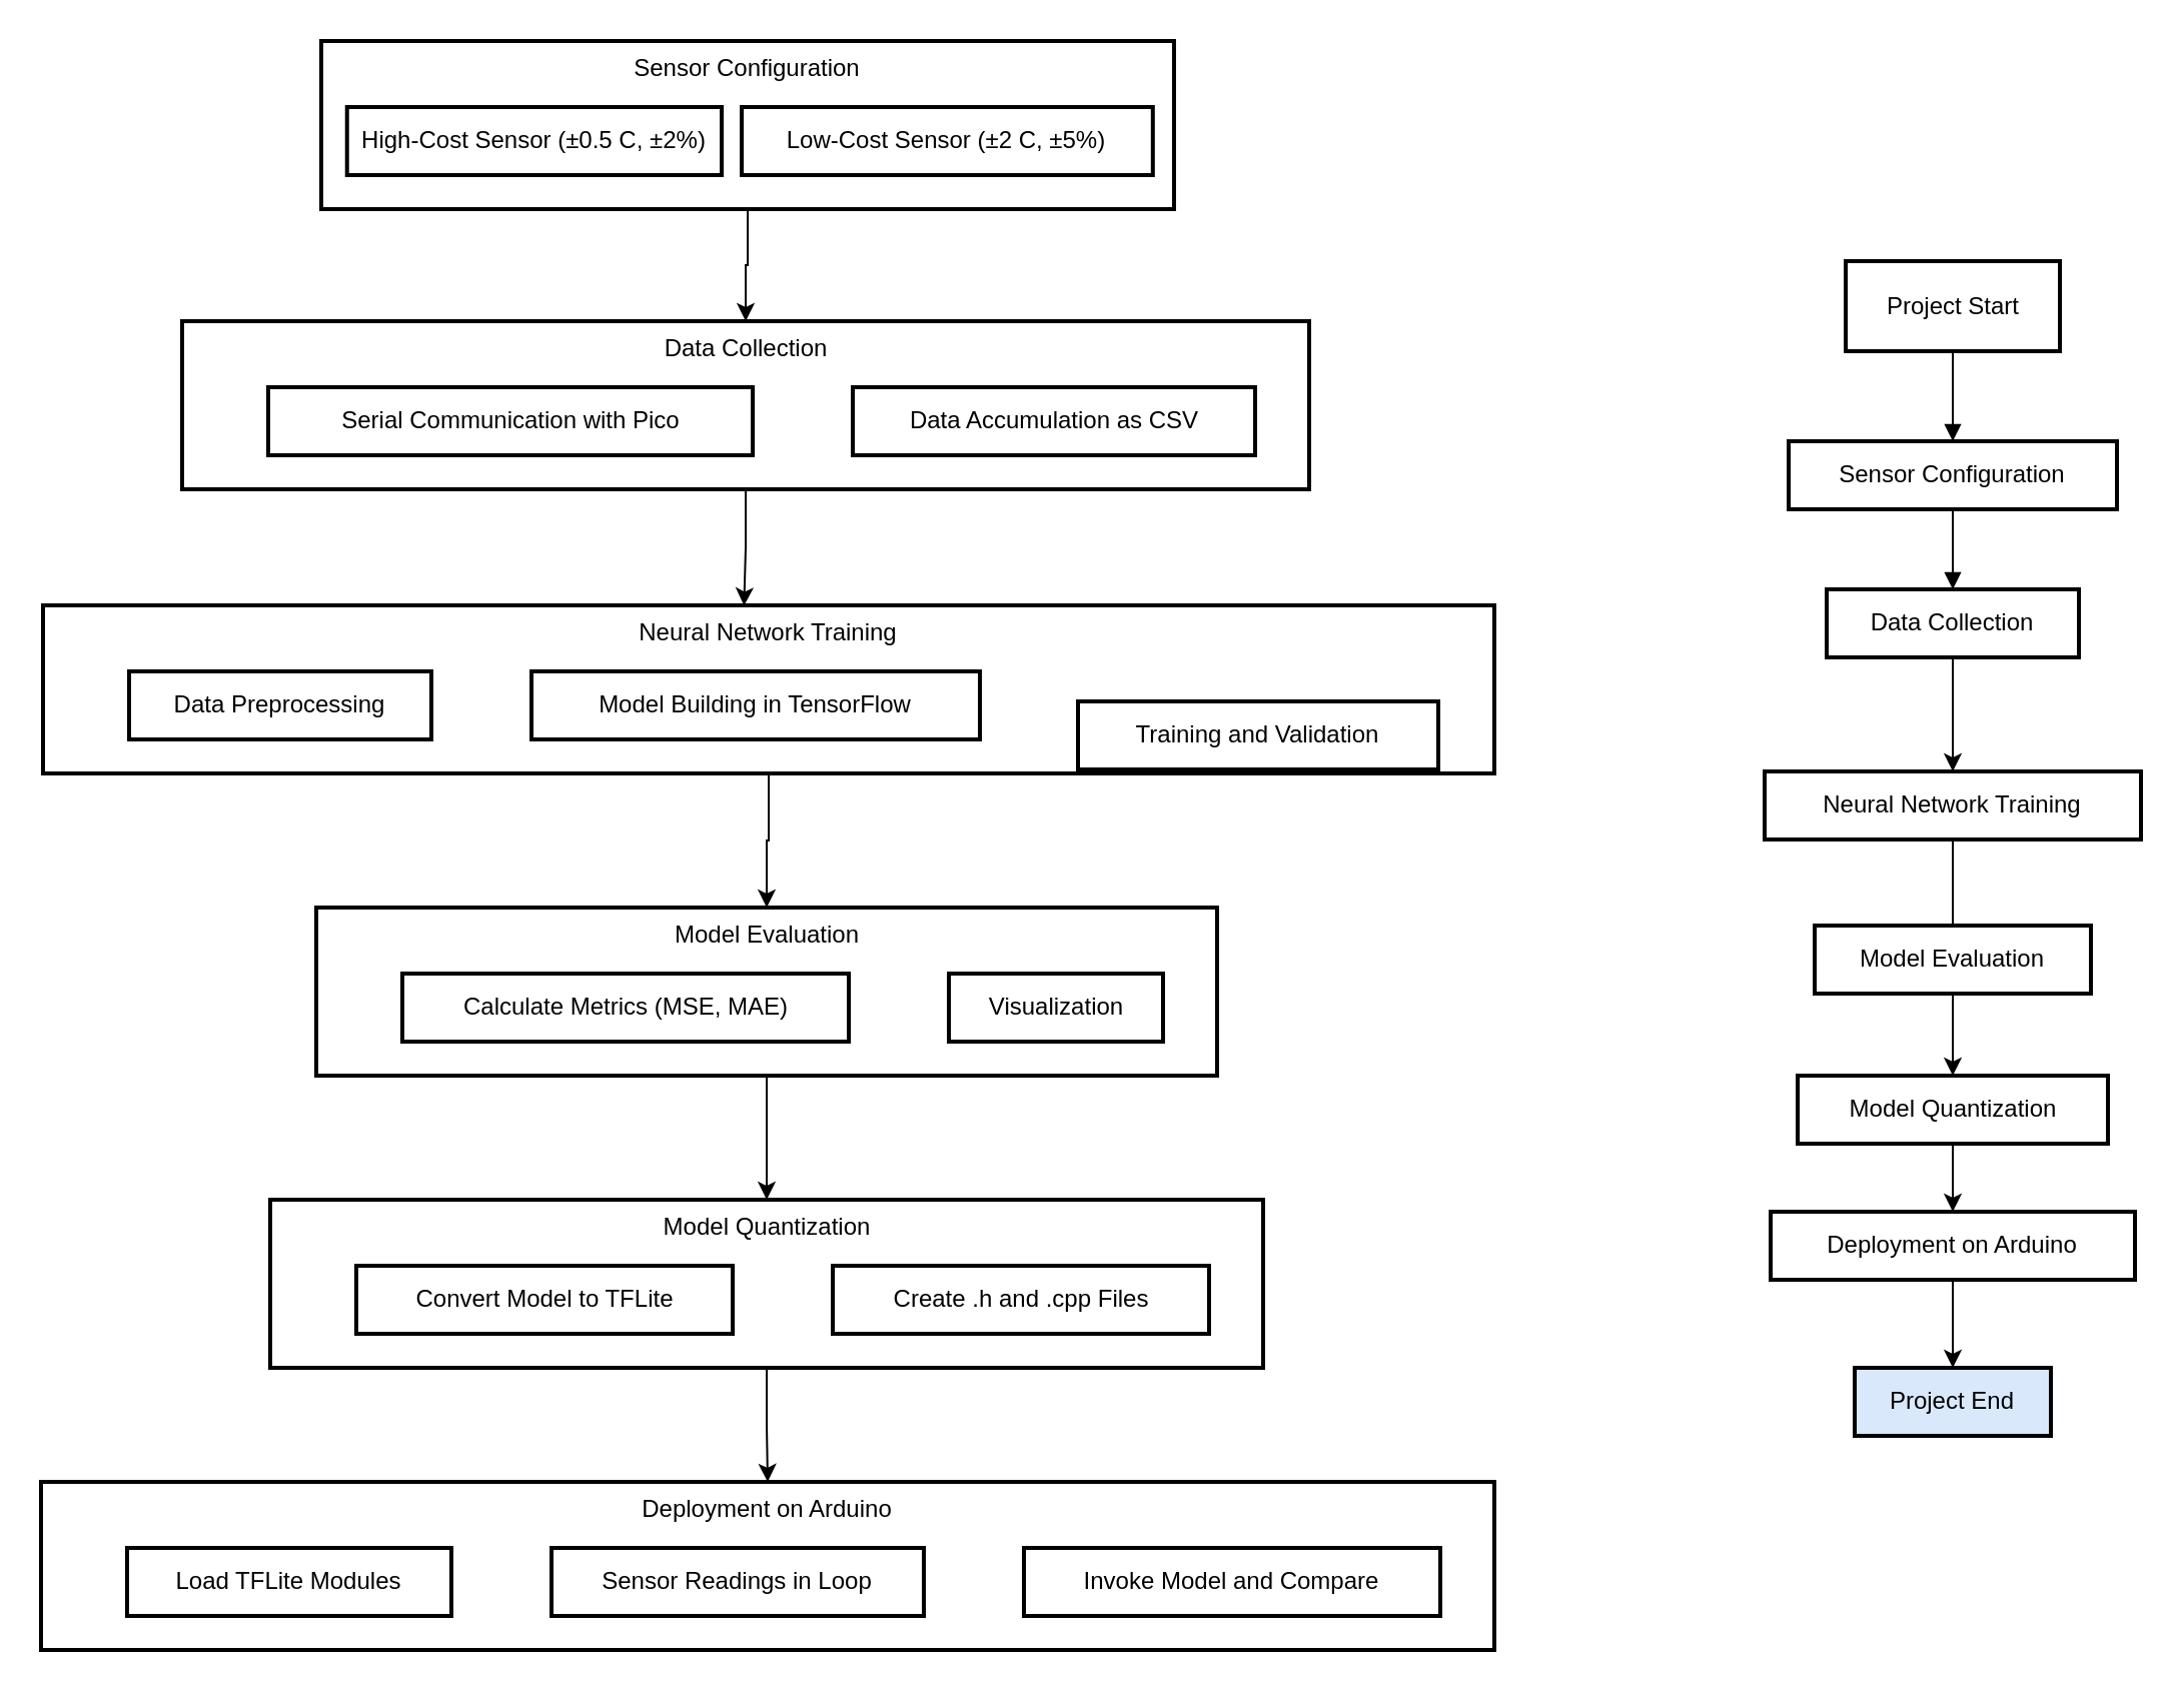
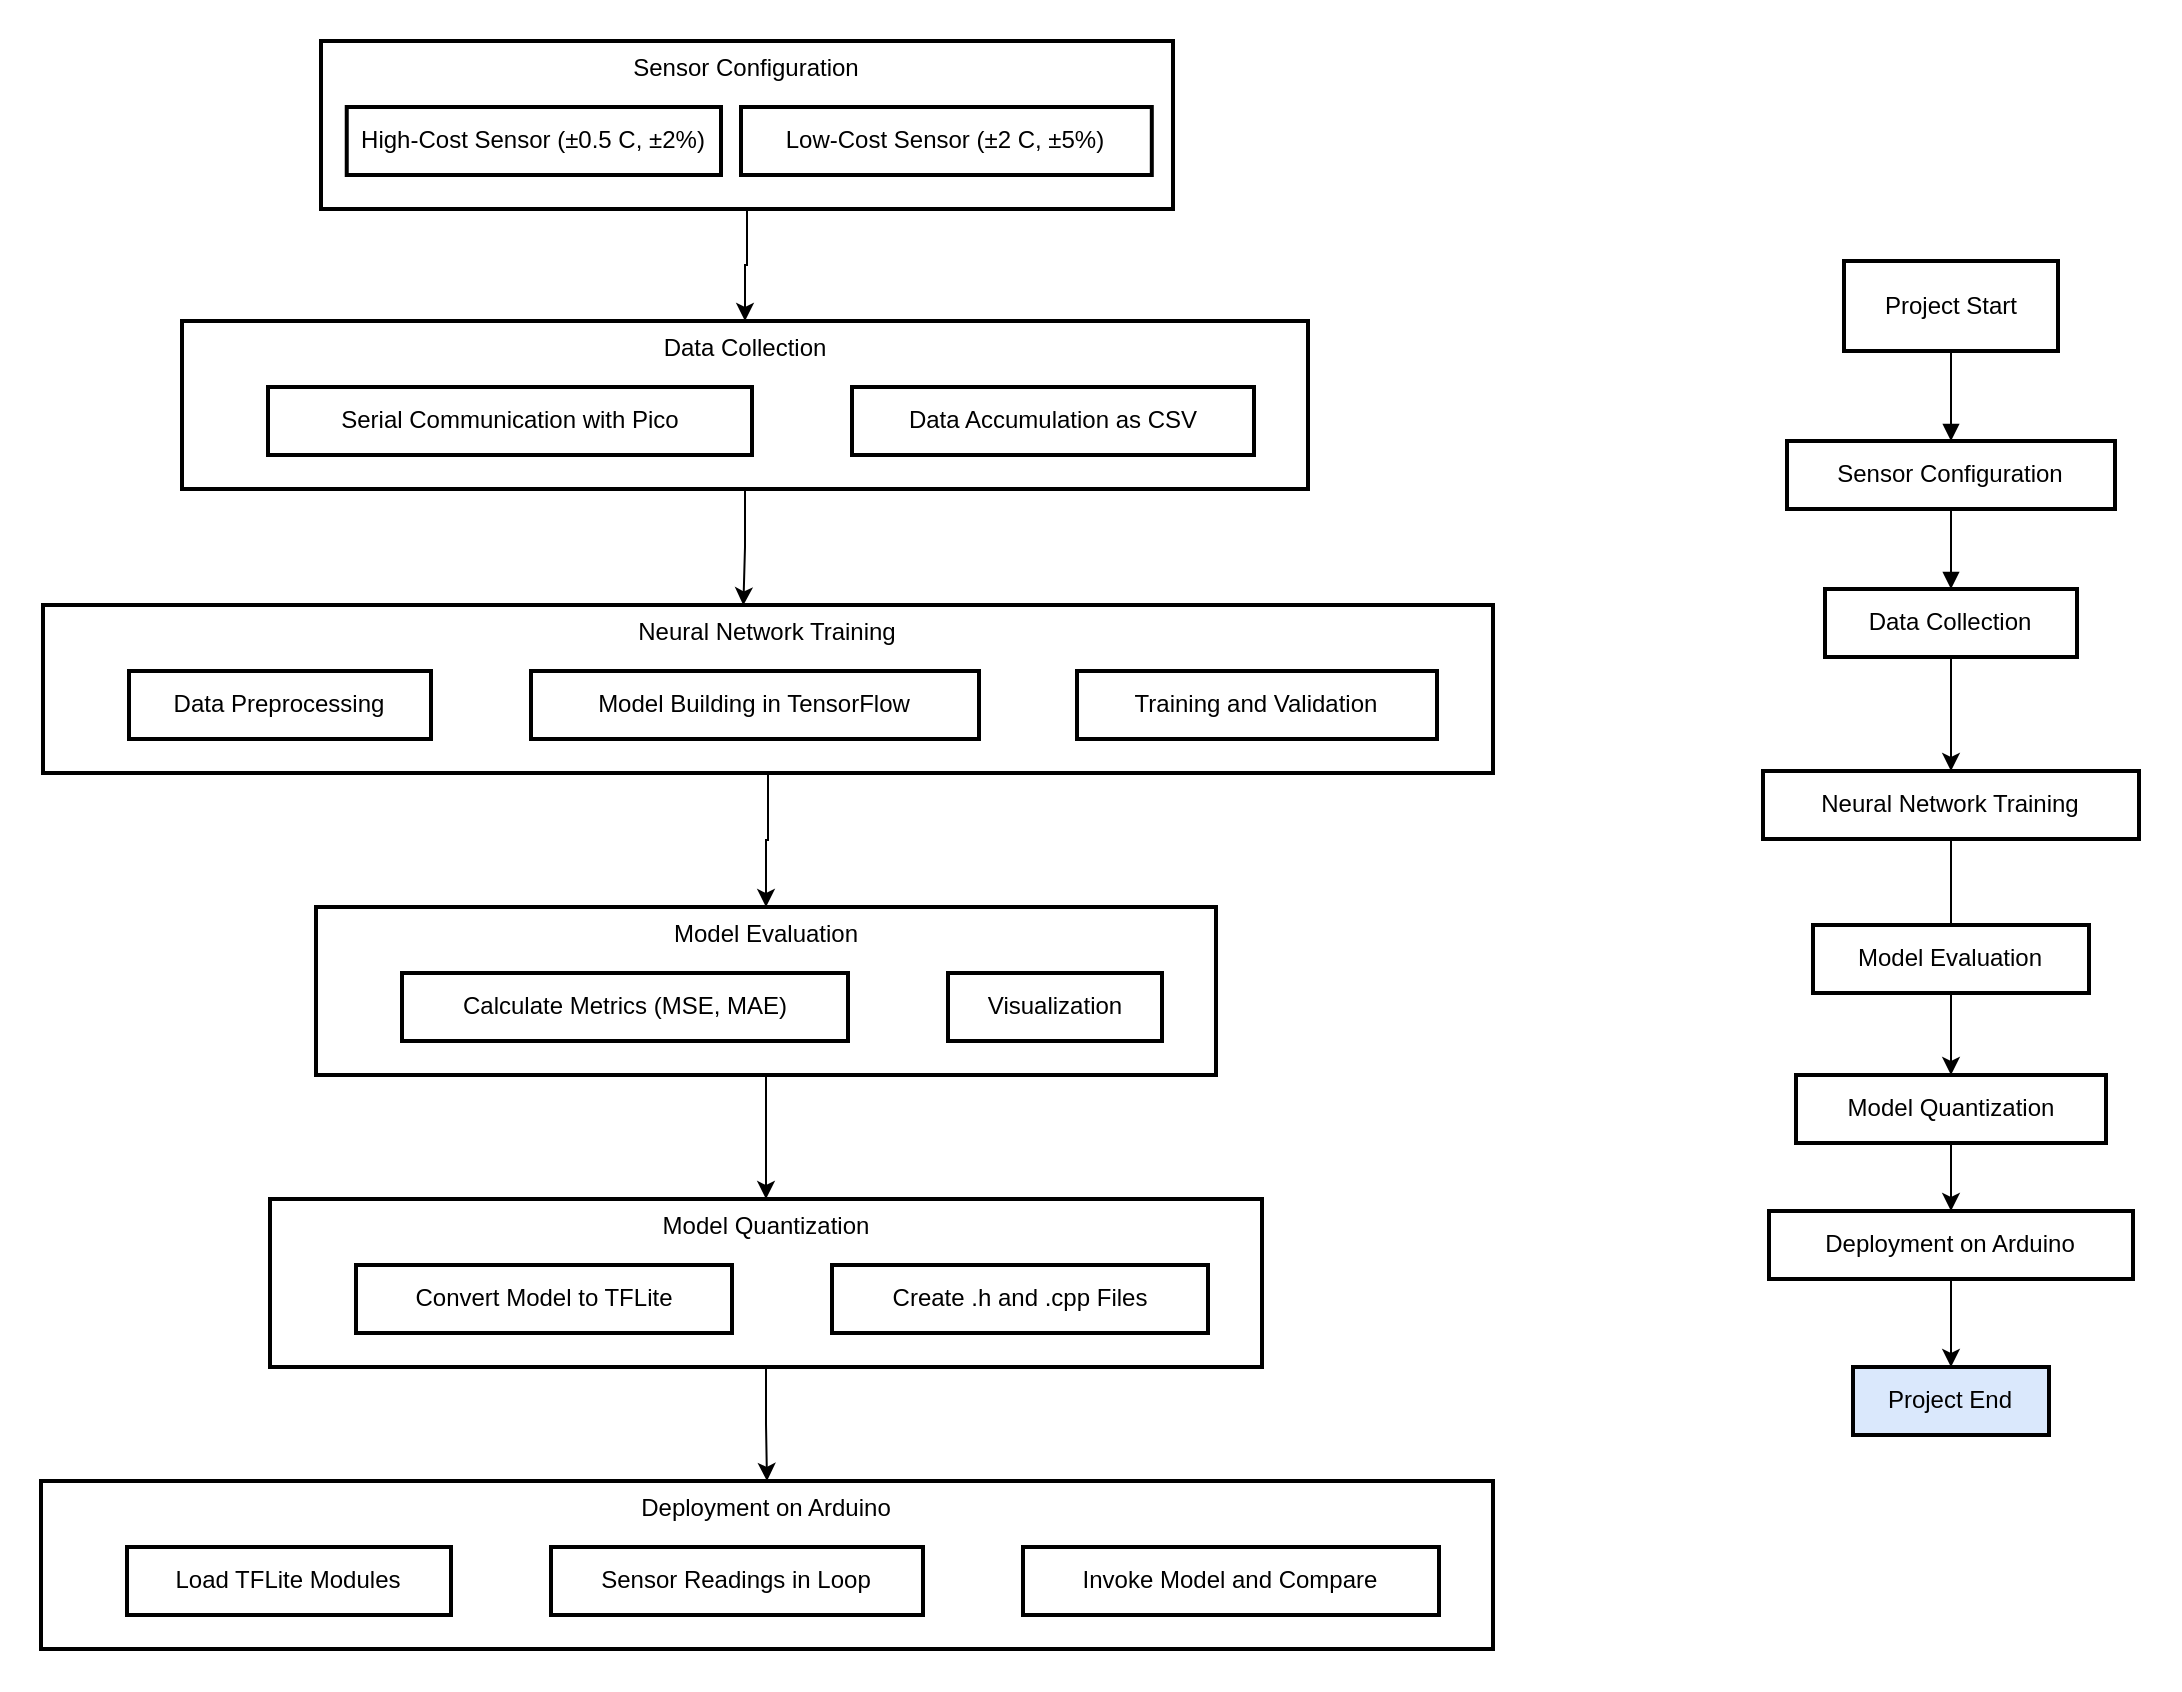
  <mxCell id="0" />
  <mxCell id="1" parent="0" />
  <mxCell id="2" value="Deployment on Arduino" style="whiteSpace=wrap;strokeWidth=2;verticalAlign=top;" vertex="1" parent="1"><mxGeometry x="20" y="740" width="726" height="84" as="geometry" /></mxCell>
  <mxCell id="3" value="Load TFLite Modules" style="whiteSpace=wrap;strokeWidth=2;" vertex="1" parent="2"><mxGeometry x="43" y="33" width="162" height="34" as="geometry" /></mxCell>
  <mxCell id="4" value="Sensor Readings in Loop" style="whiteSpace=wrap;strokeWidth=2;" vertex="1" parent="2"><mxGeometry x="255" y="33" width="186" height="34" as="geometry" /></mxCell>
  <mxCell id="5" value="Invoke Model and Compare" style="whiteSpace=wrap;strokeWidth=2;" vertex="1" parent="2"><mxGeometry x="491" y="33" width="208" height="34" as="geometry" /></mxCell>
  <mxCell id="6" value="" style="edgeStyle=orthogonalEdgeStyle;rounded=0;orthogonalLoop=1;jettySize=auto;html=1;entryX=0.5;entryY=0;entryDx=0;entryDy=0;" edge="1" parent="1" source="7" target="2"><mxGeometry relative="1" as="geometry" /></mxCell>
  <mxCell id="7" value="Model Quantization" style="whiteSpace=wrap;strokeWidth=2;verticalAlign=top;" vertex="1" parent="1"><mxGeometry x="134.5" y="599" width="496" height="84" as="geometry" /></mxCell>
  <mxCell id="8" value="Convert Model to TFLite" style="whiteSpace=wrap;strokeWidth=2;" vertex="1" parent="7"><mxGeometry x="43" y="33" width="188" height="34" as="geometry" /></mxCell>
  <mxCell id="9" value="Create .h and .cpp Files" style="whiteSpace=wrap;strokeWidth=2;" vertex="1" parent="7"><mxGeometry x="281" y="33" width="188" height="34" as="geometry" /></mxCell>
  <mxCell id="10" value="" style="edgeStyle=orthogonalEdgeStyle;rounded=0;orthogonalLoop=1;jettySize=auto;html=1;entryX=0.5;entryY=0;entryDx=0;entryDy=0;" edge="1" parent="1" source="11" target="7"><mxGeometry relative="1" as="geometry" /></mxCell>
  <mxCell id="11" value="Model Evaluation" style="whiteSpace=wrap;strokeWidth=2;verticalAlign=top;" vertex="1" parent="1"><mxGeometry x="157.5" y="453" width="450" height="84" as="geometry" /></mxCell>
  <mxCell id="12" value="Calculate Metrics (MSE, MAE)" style="whiteSpace=wrap;strokeWidth=2;" vertex="1" parent="11"><mxGeometry x="43" y="33" width="223" height="34" as="geometry" /></mxCell>
  <mxCell id="13" value="Visualization" style="whiteSpace=wrap;strokeWidth=2;" vertex="1" parent="11"><mxGeometry x="316" y="33" width="107" height="34" as="geometry" /></mxCell>
  <mxCell id="14" value="" style="edgeStyle=orthogonalEdgeStyle;rounded=0;orthogonalLoop=1;jettySize=auto;html=1;entryX=0.5;entryY=0;entryDx=0;entryDy=0;" edge="1" parent="1" source="15" target="11"><mxGeometry relative="1" as="geometry" /></mxCell>
  <mxCell id="15" value="Neural Network Training" style="whiteSpace=wrap;strokeWidth=2;verticalAlign=top;" vertex="1" parent="1"><mxGeometry x="21" y="302" width="725" height="84" as="geometry" /></mxCell>
  <mxCell id="16" value="Data Preprocessing" style="whiteSpace=wrap;strokeWidth=2;" vertex="1" parent="15"><mxGeometry x="43" y="33" width="151" height="34" as="geometry" /></mxCell>
  <mxCell id="17" value="Model Building in TensorFlow" style="whiteSpace=wrap;strokeWidth=2;" vertex="1" parent="15"><mxGeometry x="244" y="33" width="224" height="34" as="geometry" /></mxCell>
- <mxCell id="18" value="Training and Validation" style="whiteSpace=wrap;strokeWidth=2;" vertex="1" parent="15"><mxGeometry x="517" y="48" width="180" height="34" as="geometry" /></mxCell>
+ <mxCell id="18" value="Training and Validation" style="whiteSpace=wrap;strokeWidth=2;" vertex="1" parent="15"><mxGeometry x="517" y="33" width="180" height="34" as="geometry" /></mxCell>
  <mxCell id="19" value="" style="edgeStyle=orthogonalEdgeStyle;rounded=0;orthogonalLoop=1;jettySize=auto;html=1;entryX=0.483;entryY=0.002;entryDx=0;entryDy=0;entryPerimeter=0;" edge="1" parent="1" source="20" target="15"><mxGeometry relative="1" as="geometry" /></mxCell>
  <mxCell id="20" value="Data Collection" style="whiteSpace=wrap;strokeWidth=2;verticalAlign=top;" vertex="1" parent="1"><mxGeometry x="90.5" y="160" width="563" height="84" as="geometry" /></mxCell>
  <mxCell id="21" value="Serial Communication with Pico" style="whiteSpace=wrap;strokeWidth=2;" vertex="1" parent="20"><mxGeometry x="43" y="33" width="242" height="34" as="geometry" /></mxCell>
  <mxCell id="22" value="Data Accumulation as CSV" style="whiteSpace=wrap;strokeWidth=2;" vertex="1" parent="20"><mxGeometry x="335" y="33" width="201" height="34" as="geometry" /></mxCell>
  <mxCell id="23" style="edgeStyle=orthogonalEdgeStyle;rounded=0;orthogonalLoop=1;jettySize=auto;html=1;exitX=0.5;exitY=1;exitDx=0;exitDy=0;entryX=0.5;entryY=0;entryDx=0;entryDy=0;" edge="1" parent="1" source="24" target="20"><mxGeometry relative="1" as="geometry" /></mxCell>
  <mxCell id="24" value="Sensor Configuration" style="whiteSpace=wrap;strokeWidth=2;verticalAlign=top;" vertex="1" parent="1"><mxGeometry x="160" y="20" width="426" height="84" as="geometry" /></mxCell>
  <mxCell id="25" style="edgeStyle=orthogonalEdgeStyle;rounded=0;orthogonalLoop=1;jettySize=auto;html=1;exitX=1;exitY=0.5;exitDx=0;exitDy=0;" edge="1" parent="24" source="26"><mxGeometry relative="1" as="geometry"><mxPoint x="190" y="50.471" as="targetPoint" /></mxGeometry></mxCell>
  <mxCell id="26" value="High-Cost Sensor (±0.5 C, ±2%)" style="whiteSpace=wrap;strokeWidth=2;" vertex="1" parent="24"><mxGeometry x="12.87" y="33" width="187.13" height="34" as="geometry" /></mxCell>
  <mxCell id="27" value="Low-Cost Sensor (±2 C, ±5%)" style="whiteSpace=wrap;strokeWidth=2;" vertex="1" parent="24"><mxGeometry x="210" y="33" width="205.4" height="34" as="geometry" /></mxCell>
  <mxCell id="28" value="Project Start" style="whiteSpace=wrap;strokeWidth=2;" vertex="1" parent="1"><mxGeometry x="921.5" y="130" width="107" height="45" as="geometry" /></mxCell>
  <mxCell id="29" value="Sensor Configuration" style="whiteSpace=wrap;strokeWidth=2;" vertex="1" parent="1"><mxGeometry x="893" y="220" width="164" height="34" as="geometry" /></mxCell>
  <mxCell id="30" value="" style="edgeStyle=orthogonalEdgeStyle;rounded=0;orthogonalLoop=1;jettySize=auto;html=1;" edge="1" parent="1" source="31" target="33"><mxGeometry relative="1" as="geometry" /></mxCell>
  <mxCell id="31" value="Data Collection" style="whiteSpace=wrap;strokeWidth=2;" vertex="1" parent="1"><mxGeometry x="912" y="294" width="126" height="34" as="geometry" /></mxCell>
  <mxCell id="32" value="" style="edgeStyle=orthogonalEdgeStyle;rounded=0;orthogonalLoop=1;jettySize=auto;html=1;" edge="1" parent="1" source="33" target="37"><mxGeometry relative="1" as="geometry" /></mxCell>
  <mxCell id="33" value="Neural Network Training" style="whiteSpace=wrap;strokeWidth=2;" vertex="1" parent="1"><mxGeometry x="881" y="385" width="188" height="34" as="geometry" /></mxCell>
  <mxCell id="34" value="" style="edgeStyle=orthogonalEdgeStyle;rounded=0;orthogonalLoop=1;jettySize=auto;html=1;" edge="1" parent="1" source="35" target="38"><mxGeometry relative="1" as="geometry" /></mxCell>
  <mxCell id="35" value="Model Evaluation" style="whiteSpace=wrap;strokeWidth=2;" vertex="1" parent="1"><mxGeometry x="906" y="462" width="138" height="34" as="geometry" /></mxCell>
  <mxCell id="36" value="" style="edgeStyle=orthogonalEdgeStyle;rounded=0;orthogonalLoop=1;jettySize=auto;html=1;" edge="1" parent="1" source="37" target="41"><mxGeometry relative="1" as="geometry" /></mxCell>
  <mxCell id="37" value="Model Quantization" style="whiteSpace=wrap;strokeWidth=2;" vertex="1" parent="1"><mxGeometry x="897.5" y="537" width="155" height="34" as="geometry" /></mxCell>
  <mxCell id="38" value="Deployment on Arduino" style="whiteSpace=wrap;strokeWidth=2;" vertex="1" parent="1"><mxGeometry x="884" y="605" width="182" height="34" as="geometry" /></mxCell>
  <mxCell id="39" value="" style="curved=1;startArrow=none;endArrow=block;entryX=0.5;entryY=0;rounded=0;exitX=0.5;exitY=1;exitDx=0;exitDy=0;entryDx=0;entryDy=0;" edge="1" parent="1" source="28" target="29"><mxGeometry relative="1" as="geometry"><Array as="points" /><mxPoint x="975" y="180" as="sourcePoint" /></mxGeometry></mxCell>
  <mxCell id="40" value="" style="curved=1;startArrow=none;endArrow=block;exitX=0.5;exitY=1;entryX=0.5;entryY=0;rounded=0;exitDx=0;exitDy=0;entryDx=0;entryDy=0;" edge="1" parent="1" source="29" target="31"><mxGeometry relative="1" as="geometry"><Array as="points" /></mxGeometry></mxCell>
  <mxCell id="41" value="Project End" style="whiteSpace=wrap;strokeWidth=2;fillColor=#dae8fc;" vertex="1" parent="1"><mxGeometry x="926" y="683" width="98" height="34" as="geometry" /></mxCell>
